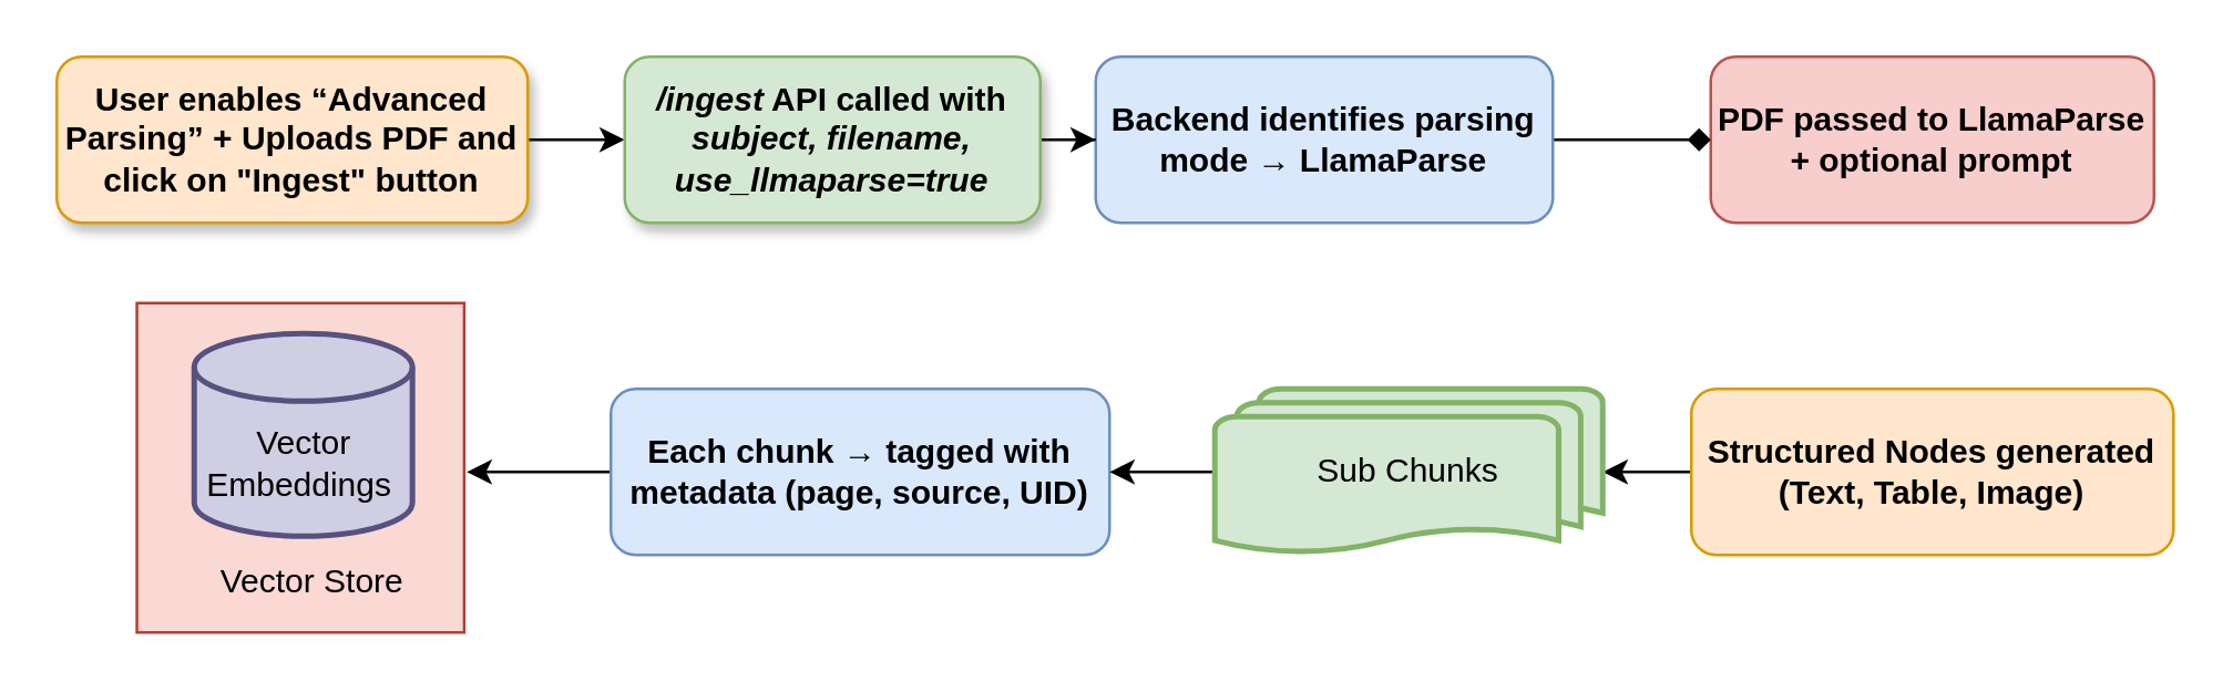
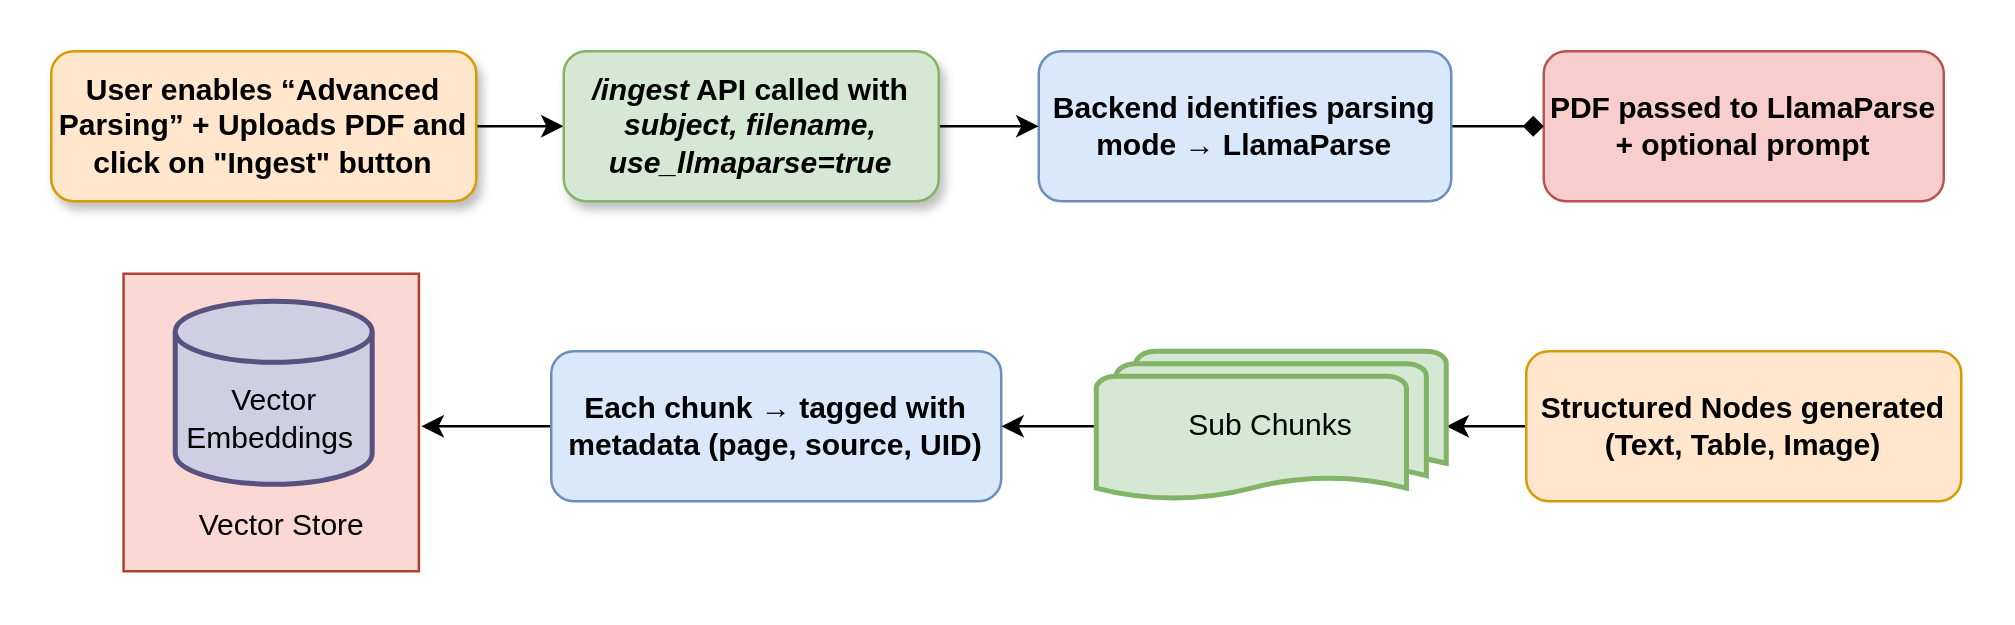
  <mxCell id="0" />
  <mxCell id="1" parent="0" />
  <mxCell id="2" value="&lt;b&gt;PDF passed to LlamaParse + optional prompt&lt;/b&gt;" style="rounded=1;whiteSpace=wrap;html=1;fillColor=#f8cecc;strokeColor=#b85450;" vertex="1" parent="1"><mxGeometry x="617" y="20" width="160" height="60" as="geometry" /></mxCell>
  <mxCell id="3" value="" style="edgeStyle=orthogonalEdgeStyle;rounded=0;orthogonalLoop=1;jettySize=auto;html=1;endArrow=diamond;" edge="1" parent="1" source="4" target="2"><mxGeometry relative="1" as="geometry" /></mxCell>
- <mxCell id="4" value="&lt;b&gt;Backend identifies parsing mode → LlamaParse&lt;/b&gt;" style="rounded=1;whiteSpace=wrap;html=1;fillColor=#dae8fc;strokeColor=#6c8ebf;" vertex="1" parent="1"><mxGeometry x="395" y="20" width="165" height="60" as="geometry" /></mxCell>
+ <mxCell id="4" value="&lt;b&gt;Backend identifies parsing mode → LlamaParse&lt;/b&gt;" style="rounded=1;whiteSpace=wrap;html=1;fillColor=#dae8fc;strokeColor=#6c8ebf;" vertex="1" parent="1"><mxGeometry x="415" y="20" width="165" height="60" as="geometry" /></mxCell>
  <mxCell id="5" value="" style="edgeStyle=orthogonalEdgeStyle;rounded=0;orthogonalLoop=1;jettySize=auto;html=1;" edge="1" parent="1" source="6" target="21"><mxGeometry relative="1" as="geometry" /></mxCell>
  <mxCell id="6" value="&lt;b&gt;Structured Nodes generated (Text, Table, Image)&lt;/b&gt;" style="rounded=1;whiteSpace=wrap;html=1;fillColor=#ffe6cc;strokeColor=#d79b00;" vertex="1" parent="1"><mxGeometry x="610" y="140" width="174" height="60" as="geometry" /></mxCell>
  <mxCell id="7" value="" style="edgeStyle=orthogonalEdgeStyle;rounded=0;orthogonalLoop=1;jettySize=auto;html=1;" edge="1" parent="1" source="8" target="11"><mxGeometry relative="1" as="geometry" /></mxCell>
  <mxCell id="8" value="&lt;b&gt;User enables “Advanced Parsing” + Uploads PDF and click on &quot;Ingest&quot; button&lt;/b&gt;" style="rounded=1;whiteSpace=wrap;html=1;fillColor=#ffe6cc;strokeColor=#d79b00;shadow=1;" vertex="1" parent="1"><mxGeometry x="20" y="20" width="170" height="60" as="geometry" /></mxCell>
  <mxCell id="9" value="" style="edgeStyle=orthogonalEdgeStyle;rounded=0;orthogonalLoop=1;jettySize=auto;html=1;" edge="1" parent="1" target="11"><mxGeometry relative="1" as="geometry"><mxPoint x="303" y="40" as="sourcePoint" /><mxPoint x="340" y="40" as="targetPoint" /></mxGeometry></mxCell>
  <mxCell id="10" value="" style="edgeStyle=orthogonalEdgeStyle;rounded=0;orthogonalLoop=1;jettySize=auto;html=1;" edge="1" parent="1" source="11" target="4"><mxGeometry relative="1" as="geometry" /></mxCell>
  <mxCell id="11" value="&lt;b&gt;&lt;i&gt;/ingest&lt;/i&gt; API called with &lt;i&gt;subject, filename, use_llmaparse=true&lt;/i&gt;&lt;/b&gt;" style="rounded=1;whiteSpace=wrap;html=1;fillColor=#d5e8d4;strokeColor=#82b366;shadow=1;" vertex="1" parent="1"><mxGeometry x="225" y="20" width="150" height="60" as="geometry" /></mxCell>
  <mxCell id="12" style="edgeStyle=orthogonalEdgeStyle;rounded=0;orthogonalLoop=1;jettySize=auto;html=1;exitX=0;exitY=0.5;exitDx=0;exitDy=0;" edge="1" parent="1" source="13"><mxGeometry relative="1" as="geometry"><mxPoint x="168" y="170" as="targetPoint" /><mxPoint x="208" y="170" as="sourcePoint" /></mxGeometry></mxCell>
  <mxCell id="13" value="&lt;b&gt;Each chunk → tagged with metadata (page, source, UID)&lt;/b&gt;" style="rounded=1;whiteSpace=wrap;html=1;fillColor=#dae8fc;strokeColor=#6c8ebf;" vertex="1" parent="1"><mxGeometry x="220" y="140" width="180" height="60" as="geometry" /></mxCell>
  <mxCell id="14" value="" style="group;" vertex="1" connectable="0" parent="1"><mxGeometry x="44" y="109" width="128" height="119" as="geometry" /></mxCell>
  <mxCell id="15" value="" style="rounded=0;whiteSpace=wrap;html=1;fillColor=#fad9d5;strokeColor=#ae4132;" vertex="1" parent="14"><mxGeometry x="4.923" width="118.154" height="119" as="geometry" /></mxCell>
  <mxCell id="16" value="Vector Store" style="text;html=1;align=center;verticalAlign=middle;resizable=0;points=[];autosize=1;strokeColor=none;fillColor=none;" vertex="1" parent="14"><mxGeometry x="22.856" y="86.236" width="90" height="30" as="geometry" /></mxCell>
  <mxCell id="17" value="" style="group" vertex="1" connectable="0" parent="14"><mxGeometry x="19.692" y="10.985" width="108.308" height="73.231" as="geometry" /></mxCell>
  <mxCell id="18" value="" style="strokeWidth=2;html=1;shape=mxgraph.flowchart.database;whiteSpace=wrap;fillColor=#d0cee2;strokeColor=#56517e;" vertex="1" parent="17"><mxGeometry x="5.908" width="78.769" height="73.231" as="geometry" /></mxCell>
  <mxCell id="19" value="Vector&lt;div&gt;Embeddings&amp;nbsp;&lt;/div&gt;" style="text;html=1;align=center;verticalAlign=middle;resizable=0;points=[];autosize=1;strokeColor=none;fillColor=none;" vertex="1" parent="17"><mxGeometry y="27.462" width="90" height="40" as="geometry" /></mxCell>
  <mxCell id="20" value="" style="edgeStyle=orthogonalEdgeStyle;rounded=0;orthogonalLoop=1;jettySize=auto;html=1;" edge="1" parent="1" source="21" target="13"><mxGeometry relative="1" as="geometry" /></mxCell>
  <mxCell id="21" value="Sub Chunks" style="strokeWidth=2;html=1;shape=mxgraph.flowchart.multi-document;whiteSpace=wrap;fillColor=#d5e8d4;strokeColor=#82b366;" vertex="1" parent="1"><mxGeometry x="438" y="140" width="140" height="60" as="geometry" /></mxCell>
